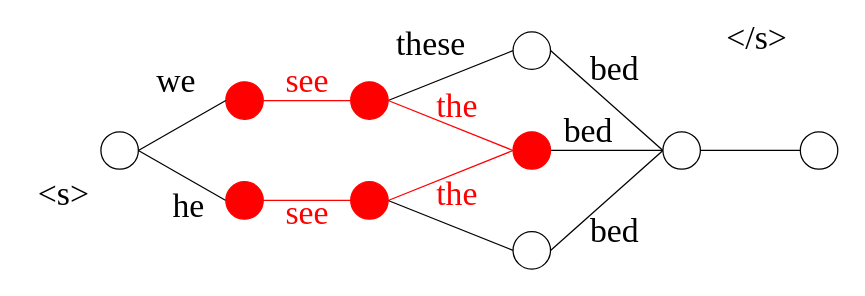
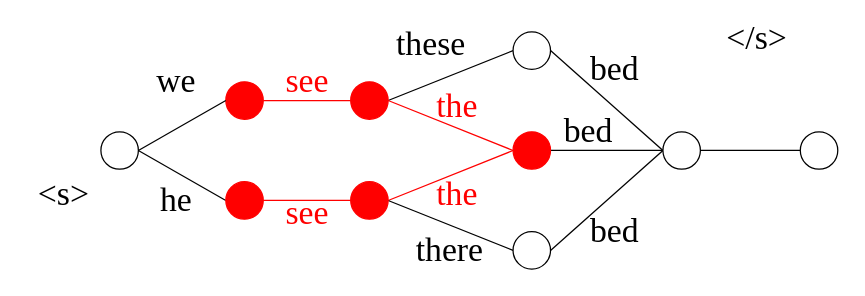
  <mxCell id="0" />
  <mxCell id="1" parent="0" />
  <mxCell id="2" style="rounded=0;orthogonalLoop=1;jettySize=auto;html=1;exitX=1;exitY=0.5;exitDx=0;exitDy=0;entryX=0;entryY=0.5;entryDx=0;entryDy=0;endArrow=none;endFill=0;fontColor=#FF0000;strokeColor=#FF0000;fillColor=#e51400;" parent="1" source="4" target="7" edge="1"><mxGeometry relative="1" as="geometry" /></mxCell>
  <mxCell id="3" style="edgeStyle=none;rounded=0;orthogonalLoop=1;jettySize=auto;html=1;exitX=1;exitY=0.5;exitDx=0;exitDy=0;entryX=0;entryY=0.5;entryDx=0;entryDy=0;endArrow=none;endFill=0;fontColor=#FF0000;strokeColor=#FF0000;fillColor=#e51400;" parent="1" source="24" target="10" edge="1"><mxGeometry relative="1" as="geometry" /></mxCell>
  <mxCell id="4" value="" style="ellipse;whiteSpace=wrap;html=1;aspect=fixed;fontColor=#ffffff;strokeColor=#FF0000;fillColor=#FF0000;" parent="1" vertex="1"><mxGeometry x="180" y="65" width="30" height="30" as="geometry" /></mxCell>
  <mxCell id="5" style="edgeStyle=none;rounded=0;orthogonalLoop=1;jettySize=auto;html=1;exitX=1;exitY=0.5;exitDx=0;exitDy=0;entryX=0;entryY=0.5;entryDx=0;entryDy=0;endArrow=none;endFill=0;" parent="1" source="7" target="12" edge="1"><mxGeometry relative="1" as="geometry" /></mxCell>
  <mxCell id="6" style="edgeStyle=none;rounded=0;orthogonalLoop=1;jettySize=auto;html=1;exitX=1;exitY=0.5;exitDx=0;exitDy=0;entryX=0;entryY=0.5;entryDx=0;entryDy=0;endArrow=none;endFill=0;strokeColor=#FF0000;fillColor=#e51400;" parent="1" source="7" target="14" edge="1"><mxGeometry relative="1" as="geometry" /></mxCell>
  <mxCell id="7" value="" style="ellipse;whiteSpace=wrap;html=1;aspect=fixed;fontColor=#ffffff;strokeColor=#FF0000;fillColor=#FF0000;" parent="1" vertex="1"><mxGeometry x="280" y="65" width="30" height="30" as="geometry" /></mxCell>
  <mxCell id="8" style="edgeStyle=none;rounded=0;orthogonalLoop=1;jettySize=auto;html=1;exitX=1;exitY=0.5;exitDx=0;exitDy=0;endArrow=none;endFill=0;entryX=0;entryY=0.5;entryDx=0;entryDy=0;strokeColor=#FF0000;fillColor=#e51400;" parent="1" source="10" target="14" edge="1"><mxGeometry relative="1" as="geometry"><mxPoint x="480" y="145" as="targetPoint" /></mxGeometry></mxCell>
  <mxCell id="9" style="edgeStyle=none;rounded=0;orthogonalLoop=1;jettySize=auto;html=1;exitX=1;exitY=0.5;exitDx=0;exitDy=0;entryX=0;entryY=0.5;entryDx=0;entryDy=0;endArrow=none;endFill=0;" parent="1" source="10" target="16" edge="1"><mxGeometry relative="1" as="geometry" /></mxCell>
  <mxCell id="10" value="" style="ellipse;whiteSpace=wrap;html=1;aspect=fixed;fontColor=#ffffff;strokeColor=#FF0000;fillColor=#FF0000;" parent="1" vertex="1"><mxGeometry x="280" y="145" width="30" height="30" as="geometry" /></mxCell>
  <mxCell id="11" style="edgeStyle=none;rounded=0;orthogonalLoop=1;jettySize=auto;html=1;exitX=1;exitY=0.5;exitDx=0;exitDy=0;entryX=0;entryY=0.5;entryDx=0;entryDy=0;fontSize=18;endArrow=none;endFill=0;" parent="1" source="12" target="21" edge="1"><mxGeometry relative="1" as="geometry" /></mxCell>
  <mxCell id="12" value="" style="ellipse;whiteSpace=wrap;html=1;aspect=fixed;" parent="1" vertex="1"><mxGeometry x="410" y="25" width="30" height="30" as="geometry" /></mxCell>
  <mxCell id="13" style="edgeStyle=none;rounded=0;orthogonalLoop=1;jettySize=auto;html=1;exitX=1;exitY=0.5;exitDx=0;exitDy=0;entryX=0;entryY=0.5;entryDx=0;entryDy=0;fontSize=18;endArrow=none;endFill=0;" parent="1" source="14" target="21" edge="1"><mxGeometry relative="1" as="geometry" /></mxCell>
  <mxCell id="14" value="" style="ellipse;whiteSpace=wrap;html=1;aspect=fixed;strokeColor=#FF0000;fillColor=#FF0000;fontColor=#ffffff;" parent="1" vertex="1"><mxGeometry x="410" y="105" width="30" height="30" as="geometry" /></mxCell>
  <mxCell id="15" style="edgeStyle=none;rounded=0;orthogonalLoop=1;jettySize=auto;html=1;exitX=1;exitY=0.5;exitDx=0;exitDy=0;entryX=0;entryY=0.5;entryDx=0;entryDy=0;fontSize=18;endArrow=none;endFill=0;" parent="1" source="16" target="21" edge="1"><mxGeometry relative="1" as="geometry"><mxPoint x="530" y="160" as="targetPoint" /></mxGeometry></mxCell>
  <mxCell id="16" value="" style="ellipse;whiteSpace=wrap;html=1;aspect=fixed;" parent="1" vertex="1"><mxGeometry x="410" y="185" width="30" height="30" as="geometry" /></mxCell>
  <mxCell id="17" style="edgeStyle=none;rounded=0;orthogonalLoop=1;jettySize=auto;html=1;exitX=1;exitY=0.5;exitDx=0;exitDy=0;entryX=0;entryY=0.5;entryDx=0;entryDy=0;fontSize=18;endArrow=none;endFill=0;" parent="1" source="19" target="4" edge="1"><mxGeometry relative="1" as="geometry" /></mxCell>
  <mxCell id="18" style="rounded=0;orthogonalLoop=1;jettySize=auto;html=1;exitX=1;exitY=0.5;exitDx=0;exitDy=0;entryX=0;entryY=0.5;entryDx=0;entryDy=0;fontFamily=Georgia;fontSize=27;endArrow=none;endFill=0;" parent="1" source="19" target="24" edge="1"><mxGeometry relative="1" as="geometry" /></mxCell>
  <mxCell id="19" value="" style="ellipse;whiteSpace=wrap;html=1;aspect=fixed;" parent="1" vertex="1"><mxGeometry x="80" y="105" width="30" height="30" as="geometry" /></mxCell>
  <mxCell id="20" style="edgeStyle=none;rounded=0;orthogonalLoop=1;jettySize=auto;html=1;exitX=1;exitY=0.5;exitDx=0;exitDy=0;entryX=0;entryY=0.5;entryDx=0;entryDy=0;fontSize=18;endArrow=none;endFill=0;" parent="1" source="21" target="22" edge="1"><mxGeometry relative="1" as="geometry" /></mxCell>
  <mxCell id="21" value="" style="ellipse;whiteSpace=wrap;html=1;aspect=fixed;" parent="1" vertex="1"><mxGeometry x="530" y="105" width="30" height="30" as="geometry" /></mxCell>
  <mxCell id="22" value="" style="ellipse;whiteSpace=wrap;html=1;aspect=fixed;" parent="1" vertex="1"><mxGeometry x="640" y="105" width="30" height="30" as="geometry" /></mxCell>
  <mxCell id="23" value="&lt;font style=&quot;font-size: 27px&quot; face=&quot;Georgia&quot;&gt;&amp;lt;s&amp;gt;&lt;/font&gt;" style="text;html=1;align=center;verticalAlign=middle;resizable=0;points=[];autosize=1;strokeColor=none;fillColor=none;" parent="1" vertex="1"><mxGeometry x="20" y="145" width="60" height="20" as="geometry" /></mxCell>
  <mxCell id="24" value="" style="ellipse;whiteSpace=wrap;html=1;aspect=fixed;fontColor=#ffffff;strokeColor=#FF0000;fillColor=#FF0000;" parent="1" vertex="1"><mxGeometry x="180" y="145" width="30" height="30" as="geometry" /></mxCell>
  <mxCell id="25" value="&lt;font style=&quot;font-size: 27px&quot; face=&quot;Georgia&quot;&gt;we&lt;/font&gt;" style="text;html=1;align=center;verticalAlign=middle;resizable=0;points=[];autosize=1;strokeColor=none;fillColor=none;" parent="1" vertex="1"><mxGeometry x="115" y="55" width="50" height="20" as="geometry" /></mxCell>
- <mxCell id="26" value="&lt;font style=&quot;font-size: 27px&quot; face=&quot;Georgia&quot;&gt;he&lt;/font&gt;" style="text;html=1;align=center;verticalAlign=middle;resizable=0;points=[];autosize=1;strokeColor=none;fillColor=none;" parent="1" vertex="1"><mxGeometry x="130" y="155" width="40" height="20" as="geometry" /></mxCell>
+ <mxCell id="26" value="&lt;font style=&quot;font-size: 27px&quot; face=&quot;Georgia&quot;&gt;he&lt;/font&gt;" style="text;html=1;align=center;verticalAlign=middle;resizable=0;points=[];autosize=1;strokeColor=none;fillColor=none;" parent="1" vertex="1"><mxGeometry x="120" y="150" width="40" height="20" as="geometry" /></mxCell>
  <mxCell id="27" value="&lt;font style=&quot;font-size: 27px&quot; face=&quot;Georgia&quot;&gt;see&lt;/font&gt;" style="text;html=1;align=center;verticalAlign=middle;resizable=0;points=[];autosize=1;strokeColor=none;fillColor=none;fontColor=#FF0000;" parent="1" vertex="1"><mxGeometry x="220" y="55" width="50" height="20" as="geometry" /></mxCell>
  <mxCell id="28" value="&lt;font style=&quot;font-size: 27px&quot; face=&quot;Georgia&quot;&gt;see&lt;/font&gt;" style="text;html=1;align=center;verticalAlign=middle;resizable=0;points=[];autosize=1;strokeColor=none;fillColor=none;fontColor=#FF0000;" parent="1" vertex="1"><mxGeometry x="220" y="160" width="50" height="20" as="geometry" /></mxCell>
  <mxCell id="29" value="&lt;font style=&quot;font-size: 27px&quot; face=&quot;Georgia&quot;&gt;the&lt;/font&gt;" style="text;html=1;align=center;verticalAlign=middle;resizable=0;points=[];autosize=1;strokeColor=none;fillColor=none;fontColor=#FF0000;" parent="1" vertex="1"><mxGeometry x="340" y="145" width="50" height="20" as="geometry" /></mxCell>
  <mxCell id="30" value="&lt;font style=&quot;font-size: 27px&quot; face=&quot;Georgia&quot;&gt;the&lt;/font&gt;" style="text;html=1;align=center;verticalAlign=middle;resizable=0;points=[];autosize=1;strokeColor=none;fillColor=none;fontColor=#FF0000;" parent="1" vertex="1"><mxGeometry x="340" y="75" width="50" height="20" as="geometry" /></mxCell>
  <mxCell id="31" value="&lt;font style=&quot;font-size: 27px&quot; face=&quot;Georgia&quot;&gt;these&lt;/font&gt;" style="text;html=1;align=center;verticalAlign=middle;resizable=0;points=[];autosize=1;strokeColor=none;fillColor=none;" parent="1" vertex="1"><mxGeometry x="304" y="25" width="80" height="20" as="geometry" /></mxCell>
+ <mxCell id="32" value="&lt;font style=&quot;font-size: 27px&quot; face=&quot;Georgia&quot;&gt;there&lt;/font&gt;" style="text;html=1;align=center;verticalAlign=middle;resizable=0;points=[];autosize=1;strokeColor=none;fillColor=none;" parent="1" vertex="1"><mxGeometry x="319" y="190" width="80" height="20" as="geometry" /></mxCell>
  <mxCell id="33" value="&lt;font style=&quot;font-size: 27px&quot; face=&quot;Georgia&quot;&gt;bed&lt;/font&gt;" style="text;html=1;align=center;verticalAlign=middle;resizable=0;points=[];autosize=1;strokeColor=none;fillColor=none;" parent="1" vertex="1"><mxGeometry x="461" y="45" width="60" height="20" as="geometry" /></mxCell>
  <mxCell id="34" value="&lt;font style=&quot;font-size: 27px&quot; face=&quot;Georgia&quot;&gt;bed&lt;/font&gt;" style="text;html=1;align=center;verticalAlign=middle;resizable=0;points=[];autosize=1;strokeColor=none;fillColor=none;" parent="1" vertex="1"><mxGeometry x="440" y="95" width="60" height="20" as="geometry" /></mxCell>
  <mxCell id="35" value="&lt;font style=&quot;font-size: 27px&quot; face=&quot;Georgia&quot;&gt;&amp;lt;/s&amp;gt;&lt;/font&gt;" style="text;html=1;align=center;verticalAlign=middle;resizable=0;points=[];autosize=1;strokeColor=none;fillColor=none;" parent="1" vertex="1"><mxGeometry x="570" y="20" width="70" height="20" as="geometry" /></mxCell>
  <mxCell id="36" value="&lt;font style=&quot;font-size: 27px&quot; face=&quot;Georgia&quot;&gt;bed&lt;/font&gt;" style="text;html=1;align=center;verticalAlign=middle;resizable=0;points=[];autosize=1;strokeColor=none;fillColor=none;" parent="1" vertex="1"><mxGeometry x="461" y="175" width="60" height="20" as="geometry" /></mxCell>
